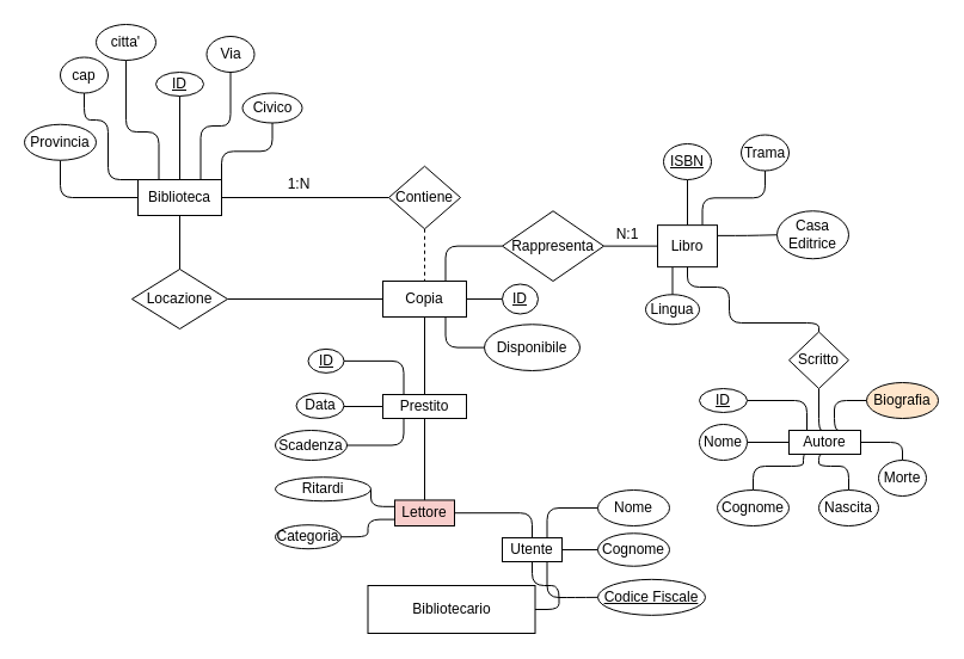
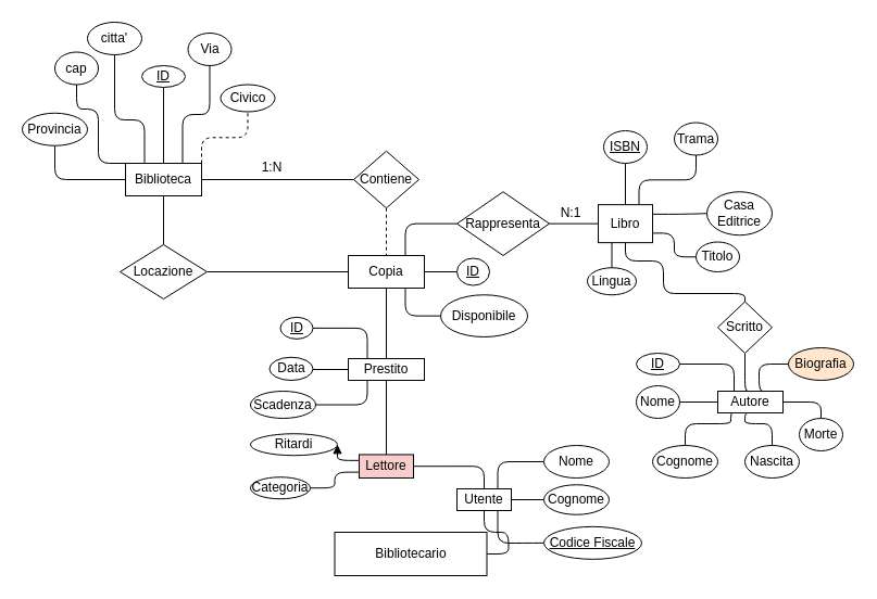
  <mxCell id="0" />
  <mxCell id="1" parent="0" />
  <mxCell id="2" style="edgeStyle=orthogonalEdgeStyle;rounded=1;orthogonalLoop=1;jettySize=auto;html=1;exitX=1;exitY=0.5;exitDx=0;exitDy=0;entryX=0;entryY=0.5;entryDx=0;entryDy=0;endArrow=none;startFill=0;" edge="1" parent="1" source="9" target="12"><mxGeometry relative="1" as="geometry"><mxPoint x="230" y="165" as="targetPoint" /></mxGeometry></mxCell>
  <mxCell id="3" style="edgeStyle=orthogonalEdgeStyle;rounded=1;orthogonalLoop=1;jettySize=auto;html=1;exitX=0.5;exitY=0;exitDx=0;exitDy=0;entryX=0.5;entryY=1;entryDx=0;entryDy=0;endArrow=none;startFill=0;" edge="1" parent="1" source="9" target="72"><mxGeometry relative="1" as="geometry" /></mxCell>
- <mxCell id="4" style="edgeStyle=orthogonalEdgeStyle;rounded=1;orthogonalLoop=1;jettySize=auto;html=1;exitX=1;exitY=0;exitDx=0;exitDy=0;entryX=0.5;entryY=1;entryDx=0;entryDy=0;endArrow=none;startFill=0;" edge="1" parent="1" source="9" target="57"><mxGeometry relative="1" as="geometry" /></mxCell>
+ <mxCell id="4" style="edgeStyle=orthogonalEdgeStyle;rounded=1;orthogonalLoop=1;jettySize=auto;html=1;exitX=1;exitY=0;exitDx=0;exitDy=0;entryX=0.5;entryY=1;entryDx=0;entryDy=0;endArrow=none;startFill=0;dashed=1;" edge="1" parent="1" source="9" target="57"><mxGeometry relative="1" as="geometry" /></mxCell>
  <mxCell id="5" style="edgeStyle=orthogonalEdgeStyle;rounded=1;orthogonalLoop=1;jettySize=auto;html=1;exitX=0.75;exitY=0;exitDx=0;exitDy=0;entryX=0.5;entryY=1;entryDx=0;entryDy=0;endArrow=none;startFill=0;" edge="1" parent="1" source="9" target="56"><mxGeometry relative="1" as="geometry" /></mxCell>
  <mxCell id="6" style="edgeStyle=orthogonalEdgeStyle;rounded=1;orthogonalLoop=1;jettySize=auto;html=1;exitX=0;exitY=0.5;exitDx=0;exitDy=0;entryX=0.5;entryY=1;entryDx=0;entryDy=0;endArrow=none;startFill=0;" edge="1" parent="1" source="9" target="59"><mxGeometry relative="1" as="geometry" /></mxCell>
  <mxCell id="7" style="edgeStyle=orthogonalEdgeStyle;rounded=1;orthogonalLoop=1;jettySize=auto;html=1;exitX=0;exitY=0;exitDx=0;exitDy=0;entryX=0.5;entryY=1;entryDx=0;entryDy=0;endArrow=none;startFill=0;" edge="1" parent="1" source="9" target="58"><mxGeometry relative="1" as="geometry"><Array as="points"><mxPoint x="90" y="150" /><mxPoint x="90" y="100" /><mxPoint x="70" y="100" /></Array></mxGeometry></mxCell>
  <mxCell id="8" style="edgeStyle=orthogonalEdgeStyle;rounded=1;orthogonalLoop=1;jettySize=auto;html=1;exitX=0.25;exitY=0;exitDx=0;exitDy=0;entryX=0.5;entryY=1;entryDx=0;entryDy=0;endArrow=none;startFill=0;" edge="1" parent="1" source="9" target="10"><mxGeometry relative="1" as="geometry"><Array as="points"><mxPoint x="133" y="110" /><mxPoint x="105" y="110" /></Array></mxGeometry></mxCell>
  <mxCell id="9" value="Biblioteca" style="rounded=0;whiteSpace=wrap;html=1;" vertex="1" parent="1"><mxGeometry x="115" y="150" width="70" height="30" as="geometry" /></mxCell>
  <mxCell id="10" value="citta'" style="ellipse;whiteSpace=wrap;html=1;rounded=1;" vertex="1" parent="1"><mxGeometry x="80" y="20" width="50" height="30" as="geometry" /></mxCell>
  <mxCell id="11" style="edgeStyle=orthogonalEdgeStyle;rounded=1;orthogonalLoop=1;jettySize=auto;html=1;exitX=0.5;exitY=1;exitDx=0;exitDy=0;entryX=0.5;entryY=0;entryDx=0;entryDy=0;endArrow=none;startFill=0;dashed=1;" edge="1" parent="1" source="12" target="65"><mxGeometry relative="1" as="geometry" /></mxCell>
  <mxCell id="12" value="Contiene" style="rhombus;whiteSpace=wrap;html=1;rounded=0;" vertex="1" parent="1"><mxGeometry x="325" y="138.75" width="60" height="52.5" as="geometry" /></mxCell>
  <mxCell id="13" style="edgeStyle=orthogonalEdgeStyle;rounded=1;orthogonalLoop=1;jettySize=auto;html=1;exitX=0.5;exitY=0;exitDx=0;exitDy=0;entryX=0.5;entryY=1;entryDx=0;entryDy=0;endArrow=none;startFill=0;" edge="1" parent="1" source="19" target="20"><mxGeometry relative="1" as="geometry" /></mxCell>
  <mxCell id="14" style="edgeStyle=orthogonalEdgeStyle;rounded=1;orthogonalLoop=1;jettySize=auto;html=1;exitX=0.75;exitY=0;exitDx=0;exitDy=0;entryX=0.5;entryY=1;entryDx=0;entryDy=0;endArrow=none;startFill=0;" edge="1" parent="1" source="19" target="31"><mxGeometry relative="1" as="geometry" /></mxCell>
  <mxCell id="15" style="edgeStyle=orthogonalEdgeStyle;rounded=1;orthogonalLoop=1;jettySize=auto;html=1;exitX=1;exitY=0.25;exitDx=0;exitDy=0;entryX=0;entryY=0.5;entryDx=0;entryDy=0;endArrow=none;startFill=0;" edge="1" parent="1" source="19" target="32"><mxGeometry relative="1" as="geometry" /></mxCell>
+ <mxCell id="16" style="edgeStyle=orthogonalEdgeStyle;rounded=1;orthogonalLoop=1;jettySize=auto;html=1;exitX=1;exitY=0.75;exitDx=0;exitDy=0;entryX=0;entryY=0.5;entryDx=0;entryDy=0;endArrow=none;startFill=0;" edge="1" parent="1" source="19" target="21"><mxGeometry relative="1" as="geometry" /></mxCell>
  <mxCell id="17" style="edgeStyle=orthogonalEdgeStyle;rounded=1;orthogonalLoop=1;jettySize=auto;html=1;exitX=0.25;exitY=1;exitDx=0;exitDy=0;entryX=0.5;entryY=0;entryDx=0;entryDy=0;endArrow=none;startFill=0;" edge="1" parent="1" source="19" target="39"><mxGeometry relative="1" as="geometry" /></mxCell>
  <mxCell id="18" style="edgeStyle=orthogonalEdgeStyle;rounded=1;orthogonalLoop=1;jettySize=auto;html=1;exitX=0;exitY=0.5;exitDx=0;exitDy=0;entryX=1;entryY=0.5;entryDx=0;entryDy=0;endArrow=none;startFill=0;" edge="1" parent="1" source="19" target="73"><mxGeometry relative="1" as="geometry" /></mxCell>
  <mxCell id="19" value="Libro" style="rounded=0;whiteSpace=wrap;html=1;" vertex="1" parent="1"><mxGeometry x="550" y="188.13" width="50" height="35" as="geometry" /></mxCell>
  <mxCell id="20" value="&lt;u&gt;ISBN&lt;/u&gt;" style="ellipse;whiteSpace=wrap;html=1;rounded=1;" vertex="1" parent="1"><mxGeometry x="555" y="120" width="40" height="30" as="geometry" /></mxCell>
+ <mxCell id="21" value="Titolo" style="ellipse;whiteSpace=wrap;html=1;rounded=1;" vertex="1" parent="1"><mxGeometry x="640" y="222.5" width="40" height="27.5" as="geometry" /></mxCell>
  <mxCell id="22" value="Scritto" style="rhombus;whiteSpace=wrap;html=1;rounded=0;" vertex="1" parent="1"><mxGeometry x="660" y="277.5" width="50" height="47.5" as="geometry" /></mxCell>
  <mxCell id="23" style="edgeStyle=orthogonalEdgeStyle;rounded=1;orthogonalLoop=1;jettySize=auto;html=1;exitX=0.25;exitY=0;exitDx=0;exitDy=0;entryX=1;entryY=0.5;entryDx=0;entryDy=0;endArrow=none;startFill=0;" edge="1" parent="1" source="30" target="33"><mxGeometry relative="1" as="geometry" /></mxCell>
  <mxCell id="24" style="edgeStyle=orthogonalEdgeStyle;rounded=1;orthogonalLoop=1;jettySize=auto;html=1;exitX=0;exitY=0.5;exitDx=0;exitDy=0;entryX=1;entryY=0.5;entryDx=0;entryDy=0;endArrow=none;startFill=0;" edge="1" parent="1" source="30" target="34"><mxGeometry relative="1" as="geometry" /></mxCell>
  <mxCell id="25" style="edgeStyle=orthogonalEdgeStyle;rounded=1;orthogonalLoop=1;jettySize=auto;html=1;exitX=0.25;exitY=1;exitDx=0;exitDy=0;entryX=0.5;entryY=0;entryDx=0;entryDy=0;endArrow=none;startFill=0;" edge="1" parent="1" source="30" target="35"><mxGeometry relative="1" as="geometry"><Array as="points"><mxPoint x="672" y="390" /><mxPoint x="630" y="390" /></Array></mxGeometry></mxCell>
  <mxCell id="26" style="edgeStyle=orthogonalEdgeStyle;rounded=1;orthogonalLoop=1;jettySize=auto;html=1;exitX=0.5;exitY=1;exitDx=0;exitDy=0;entryX=0.5;entryY=0;entryDx=0;entryDy=0;endArrow=none;startFill=0;" edge="1" parent="1" source="30" target="36"><mxGeometry relative="1" as="geometry"><Array as="points"><mxPoint x="685" y="390" /><mxPoint x="710" y="390" /></Array></mxGeometry></mxCell>
  <mxCell id="27" style="edgeStyle=orthogonalEdgeStyle;rounded=1;orthogonalLoop=1;jettySize=auto;html=1;exitX=1;exitY=0.5;exitDx=0;exitDy=0;entryX=0.5;entryY=0;entryDx=0;entryDy=0;endArrow=none;startFill=0;" edge="1" parent="1" source="30" target="37"><mxGeometry relative="1" as="geometry"><Array as="points"><mxPoint x="755" y="370" /></Array></mxGeometry></mxCell>
  <mxCell id="28" style="edgeStyle=orthogonalEdgeStyle;rounded=1;orthogonalLoop=1;jettySize=auto;html=1;exitX=0.75;exitY=0;exitDx=0;exitDy=0;entryX=0;entryY=0.5;entryDx=0;entryDy=0;endArrow=none;startFill=0;" edge="1" parent="1" source="30" target="38"><mxGeometry relative="1" as="geometry"><Array as="points"><mxPoint x="698" y="335" /></Array></mxGeometry></mxCell>
  <mxCell id="29" style="edgeStyle=orthogonalEdgeStyle;rounded=1;orthogonalLoop=1;jettySize=auto;html=1;exitX=0.5;exitY=0;exitDx=0;exitDy=0;entryX=0.5;entryY=1;entryDx=0;entryDy=0;endArrow=none;startFill=0;" edge="1" parent="1" source="30" target="22"><mxGeometry relative="1" as="geometry" /></mxCell>
  <mxCell id="30" value="Autore" style="rounded=0;whiteSpace=wrap;html=1;" vertex="1" parent="1"><mxGeometry x="660" y="360" width="60" height="20" as="geometry" /></mxCell>
  <mxCell id="31" value="Trama" style="ellipse;whiteSpace=wrap;html=1;rounded=1;" vertex="1" parent="1"><mxGeometry x="620" y="112.5" width="40" height="30" as="geometry" /></mxCell>
  <mxCell id="32" value="Casa Editrice" style="ellipse;whiteSpace=wrap;html=1;rounded=1;" vertex="1" parent="1"><mxGeometry x="650" y="176.25" width="60" height="40" as="geometry" /></mxCell>
  <mxCell id="33" value="&lt;u&gt;ID&lt;/u&gt;" style="ellipse;whiteSpace=wrap;html=1;rounded=1;" vertex="1" parent="1"><mxGeometry x="585" y="325" width="40" height="20" as="geometry" /></mxCell>
  <mxCell id="34" value="Nome" style="ellipse;whiteSpace=wrap;html=1;rounded=1;" vertex="1" parent="1"><mxGeometry x="585" y="355" width="40" height="30" as="geometry" /></mxCell>
  <mxCell id="35" value="Cognome" style="ellipse;whiteSpace=wrap;html=1;rounded=1;" vertex="1" parent="1"><mxGeometry x="600" y="410" width="60" height="30" as="geometry" /></mxCell>
  <mxCell id="36" value="Nascita" style="ellipse;whiteSpace=wrap;html=1;rounded=1;" vertex="1" parent="1"><mxGeometry x="685" y="410" width="50" height="30" as="geometry" /></mxCell>
  <mxCell id="37" value="Morte" style="ellipse;whiteSpace=wrap;html=1;rounded=1;" vertex="1" parent="1"><mxGeometry x="735" y="385" width="40" height="30" as="geometry" /></mxCell>
  <mxCell id="38" value="Biografia" style="ellipse;whiteSpace=wrap;html=1;rounded=1;fillColor=#ffe6cc;" vertex="1" parent="1"><mxGeometry x="725" y="320" width="60" height="30" as="geometry" /></mxCell>
  <mxCell id="39" value="Lingua" style="ellipse;whiteSpace=wrap;html=1;rounded=1;" vertex="1" parent="1"><mxGeometry x="540" y="246.25" width="45" height="25" as="geometry" /></mxCell>
  <mxCell id="40" style="edgeStyle=orthogonalEdgeStyle;rounded=1;orthogonalLoop=1;jettySize=auto;html=1;exitX=0.5;exitY=0;exitDx=0;exitDy=0;entryX=1;entryY=0.5;entryDx=0;entryDy=0;endArrow=none;startFill=0;" edge="1" parent="1" source="45" target="49"><mxGeometry relative="1" as="geometry" /></mxCell>
  <mxCell id="41" style="edgeStyle=orthogonalEdgeStyle;rounded=1;orthogonalLoop=1;jettySize=auto;html=1;exitX=0.5;exitY=1;exitDx=0;exitDy=0;entryX=1;entryY=0.5;entryDx=0;entryDy=0;endArrow=none;startFill=0;" edge="1" parent="1" source="45" target="50"><mxGeometry relative="1" as="geometry" /></mxCell>
  <mxCell id="42" style="edgeStyle=orthogonalEdgeStyle;rounded=1;orthogonalLoop=1;jettySize=auto;html=1;exitX=0.75;exitY=0;exitDx=0;exitDy=0;entryX=0;entryY=0.5;entryDx=0;entryDy=0;endArrow=none;startFill=0;" edge="1" parent="1" source="45" target="53"><mxGeometry relative="1" as="geometry" /></mxCell>
  <mxCell id="43" style="edgeStyle=orthogonalEdgeStyle;rounded=1;orthogonalLoop=1;jettySize=auto;html=1;exitX=1;exitY=0.5;exitDx=0;exitDy=0;entryX=0;entryY=0.5;entryDx=0;entryDy=0;endArrow=none;startFill=0;" edge="1" parent="1" source="45" target="55"><mxGeometry relative="1" as="geometry" /></mxCell>
  <mxCell id="44" style="edgeStyle=orthogonalEdgeStyle;rounded=1;orthogonalLoop=1;jettySize=auto;html=1;exitX=0.75;exitY=1;exitDx=0;exitDy=0;entryX=0;entryY=0.5;entryDx=0;entryDy=0;endArrow=none;startFill=0;" edge="1" parent="1" source="45" target="52"><mxGeometry relative="1" as="geometry"><Array as="points"><mxPoint x="457" y="500" /><mxPoint x="480" y="500" /></Array></mxGeometry></mxCell>
  <mxCell id="45" value="Utente" style="rounded=0;whiteSpace=wrap;html=1;" vertex="1" parent="1"><mxGeometry x="420" y="450" width="50" height="20" as="geometry" /></mxCell>
- <mxCell id="46" style="edgeStyle=orthogonalEdgeStyle;rounded=1;orthogonalLoop=1;jettySize=auto;html=1;exitX=0;exitY=0.25;exitDx=0;exitDy=0;entryX=1;entryY=0.5;entryDx=0;entryDy=0;endArrow=none;startFill=0;" edge="1" parent="1" source="49" target="54"><mxGeometry relative="1" as="geometry" /></mxCell>
+ <mxCell id="46" style="edgeStyle=orthogonalEdgeStyle;rounded=1;orthogonalLoop=1;jettySize=auto;html=1;exitX=0;exitY=0.25;exitDx=0;exitDy=0;entryX=1;entryY=0.5;entryDx=0;entryDy=0;endArrow=block;startFill=0;" edge="1" parent="1" source="49" target="54"><mxGeometry relative="1" as="geometry" /></mxCell>
  <mxCell id="47" style="edgeStyle=orthogonalEdgeStyle;rounded=1;orthogonalLoop=1;jettySize=auto;html=1;exitX=0;exitY=0.75;exitDx=0;exitDy=0;entryX=1;entryY=0.5;entryDx=0;entryDy=0;endArrow=none;startFill=0;" edge="1" parent="1" source="49" target="51"><mxGeometry relative="1" as="geometry" /></mxCell>
  <mxCell id="48" style="edgeStyle=orthogonalEdgeStyle;rounded=1;orthogonalLoop=1;jettySize=auto;html=1;exitX=0.5;exitY=0;exitDx=0;exitDy=0;entryX=0.5;entryY=1;entryDx=0;entryDy=0;endArrow=none;startFill=0;" edge="1" parent="1" source="49" target="80"><mxGeometry relative="1" as="geometry" /></mxCell>
  <mxCell id="49" value="Lettore" style="rounded=0;whiteSpace=wrap;html=1;fillColor=#f8cecc;" vertex="1" parent="1"><mxGeometry x="330" y="418.45" width="50" height="21.55" as="geometry" /></mxCell>
  <mxCell id="50" value="Bibliotecario" style="rounded=0;whiteSpace=wrap;html=1;" vertex="1" parent="1"><mxGeometry x="307.5" y="490" width="140" height="40" as="geometry" /></mxCell>
  <mxCell id="51" value="Categoria" style="ellipse;whiteSpace=wrap;html=1;rounded=1;" vertex="1" parent="1"><mxGeometry x="230" y="439.23" width="55" height="20" as="geometry" /></mxCell>
  <mxCell id="52" value="&lt;u&gt;Codice Fiscale&lt;/u&gt;" style="ellipse;whiteSpace=wrap;html=1;rounded=1;" vertex="1" parent="1"><mxGeometry x="500" y="484.85" width="90" height="30" as="geometry" /></mxCell>
  <mxCell id="53" value="Nome" style="ellipse;whiteSpace=wrap;html=1;rounded=1;" vertex="1" parent="1"><mxGeometry x="500" y="410" width="60" height="30" as="geometry" /></mxCell>
  <mxCell id="54" value="Ritardi" style="ellipse;whiteSpace=wrap;html=1;rounded=1;" vertex="1" parent="1"><mxGeometry x="230" y="399.23" width="80" height="20" as="geometry" /></mxCell>
  <mxCell id="55" value="Cognome" style="ellipse;whiteSpace=wrap;html=1;rounded=1;" vertex="1" parent="1"><mxGeometry x="500" y="446.25" width="60" height="27.5" as="geometry" /></mxCell>
  <mxCell id="56" value="Via" style="ellipse;whiteSpace=wrap;html=1;rounded=1;" vertex="1" parent="1"><mxGeometry x="172.5" y="30" width="40" height="30" as="geometry" /></mxCell>
  <mxCell id="57" value="Civico" style="ellipse;whiteSpace=wrap;html=1;rounded=1;" vertex="1" parent="1"><mxGeometry x="202.5" y="77.5" width="50" height="25" as="geometry" /></mxCell>
  <mxCell id="58" value="cap" style="ellipse;whiteSpace=wrap;html=1;rounded=1;" vertex="1" parent="1"><mxGeometry x="50" y="47.5" width="40" height="30" as="geometry" /></mxCell>
  <mxCell id="59" value="Provincia" style="ellipse;whiteSpace=wrap;html=1;rounded=1;" vertex="1" parent="1"><mxGeometry x="20" y="103.75" width="60" height="30" as="geometry" /></mxCell>
  <mxCell id="60" style="edgeStyle=orthogonalEdgeStyle;rounded=1;orthogonalLoop=1;jettySize=auto;html=1;exitX=0;exitY=0.5;exitDx=0;exitDy=0;entryX=1;entryY=0.5;entryDx=0;entryDy=0;endArrow=none;startFill=0;" edge="1" parent="1" source="65" target="75"><mxGeometry relative="1" as="geometry" /></mxCell>
  <mxCell id="61" style="edgeStyle=orthogonalEdgeStyle;rounded=1;orthogonalLoop=1;jettySize=auto;html=1;exitX=0.75;exitY=0;exitDx=0;exitDy=0;entryX=0;entryY=0.5;entryDx=0;entryDy=0;startArrow=none;startFill=0;endArrow=none;" edge="1" parent="1" source="65" target="73"><mxGeometry relative="1" as="geometry" /></mxCell>
  <mxCell id="62" style="edgeStyle=orthogonalEdgeStyle;rounded=1;orthogonalLoop=1;jettySize=auto;html=1;exitX=1;exitY=0.5;exitDx=0;exitDy=0;entryX=0;entryY=0.5;entryDx=0;entryDy=0;endArrow=none;startFill=0;" edge="1" parent="1" source="65" target="66"><mxGeometry relative="1" as="geometry" /></mxCell>
  <mxCell id="63" style="edgeStyle=orthogonalEdgeStyle;rounded=1;orthogonalLoop=1;jettySize=auto;html=1;exitX=0.75;exitY=1;exitDx=0;exitDy=0;entryX=0;entryY=0.5;entryDx=0;entryDy=0;endArrow=none;startFill=0;" edge="1" parent="1" source="65" target="67"><mxGeometry relative="1" as="geometry" /></mxCell>
  <mxCell id="64" style="edgeStyle=orthogonalEdgeStyle;rounded=1;orthogonalLoop=1;jettySize=auto;html=1;exitX=0.5;exitY=1;exitDx=0;exitDy=0;entryX=0.5;entryY=0;entryDx=0;entryDy=0;endArrow=none;startFill=0;" edge="1" parent="1" source="65" target="80"><mxGeometry relative="1" as="geometry" /></mxCell>
  <mxCell id="65" value="Copia" style="rounded=0;whiteSpace=wrap;html=1;" vertex="1" parent="1"><mxGeometry x="320" y="235" width="70" height="30" as="geometry" /></mxCell>
  <mxCell id="66" value="&lt;u&gt;ID&lt;/u&gt;" style="ellipse;whiteSpace=wrap;html=1;rounded=1;" vertex="1" parent="1"><mxGeometry x="420" y="237.5" width="30" height="25" as="geometry" /></mxCell>
  <mxCell id="67" value="Disponibile" style="ellipse;whiteSpace=wrap;html=1;rounded=1;" vertex="1" parent="1"><mxGeometry x="405" y="271.25" width="80" height="38.75" as="geometry" /></mxCell>
  <mxCell id="68" value="&lt;u&gt;ID&lt;/u&gt;" style="ellipse;whiteSpace=wrap;html=1;rounded=1;" vertex="1" parent="1"><mxGeometry x="257.5" y="291.88" width="30" height="20" as="geometry" /></mxCell>
  <mxCell id="69" value="Data" style="ellipse;whiteSpace=wrap;html=1;rounded=1;" vertex="1" parent="1"><mxGeometry x="247.5" y="328.76" width="40" height="21.24" as="geometry" /></mxCell>
  <mxCell id="70" value="Scadenza" style="ellipse;whiteSpace=wrap;html=1;rounded=1;" vertex="1" parent="1"><mxGeometry x="230" y="360" width="60" height="25" as="geometry" /></mxCell>
  <mxCell id="71" value="1:N" style="text;html=1;align=center;verticalAlign=middle;whiteSpace=wrap;rounded=0;" vertex="1" parent="1"><mxGeometry x="230" y="142.5" width="40" height="22.5" as="geometry" /></mxCell>
  <mxCell id="72" value="&lt;u&gt;ID&lt;/u&gt;" style="ellipse;whiteSpace=wrap;html=1;rounded=1;" vertex="1" parent="1"><mxGeometry x="130" y="60" width="40" height="20" as="geometry" /></mxCell>
  <mxCell id="73" value="Rappresenta" style="rhombus;whiteSpace=wrap;html=1;rounded=0;" vertex="1" parent="1"><mxGeometry x="420" y="176.25" width="85" height="58.75" as="geometry" /></mxCell>
  <mxCell id="74" style="edgeStyle=orthogonalEdgeStyle;rounded=1;orthogonalLoop=1;jettySize=auto;html=1;exitX=0.5;exitY=0;exitDx=0;exitDy=0;entryX=0.5;entryY=1;entryDx=0;entryDy=0;endArrow=none;startFill=0;" edge="1" parent="1" source="75" target="9"><mxGeometry relative="1" as="geometry" /></mxCell>
  <mxCell id="75" value="Locazione" style="rhombus;whiteSpace=wrap;html=1;rounded=0;" vertex="1" parent="1"><mxGeometry x="110" y="225" width="80" height="50" as="geometry" /></mxCell>
  <mxCell id="76" style="edgeStyle=orthogonalEdgeStyle;rounded=1;orthogonalLoop=1;jettySize=auto;html=1;exitX=0.5;exitY=1;exitDx=0;exitDy=0;entryX=0.5;entryY=0;entryDx=0;entryDy=0;endArrow=none;startFill=0;" edge="1" parent="1" source="19" target="22"><mxGeometry relative="1" as="geometry"><mxPoint x="660" y="280" as="targetPoint" /><Array as="points"><mxPoint x="575" y="240" /><mxPoint x="610" y="240" /><mxPoint x="610" y="270" /><mxPoint x="685" y="270" /></Array></mxGeometry></mxCell>
  <mxCell id="77" style="edgeStyle=orthogonalEdgeStyle;rounded=1;orthogonalLoop=1;jettySize=auto;html=1;exitX=0.25;exitY=0;exitDx=0;exitDy=0;entryX=1;entryY=0.5;entryDx=0;entryDy=0;endArrow=none;startFill=0;" edge="1" parent="1" source="80" target="68"><mxGeometry relative="1" as="geometry" /></mxCell>
  <mxCell id="78" style="edgeStyle=orthogonalEdgeStyle;rounded=1;orthogonalLoop=1;jettySize=auto;html=1;exitX=0;exitY=0.5;exitDx=0;exitDy=0;entryX=1;entryY=0.5;entryDx=0;entryDy=0;endArrow=none;startFill=0;" edge="1" parent="1" source="80" target="69"><mxGeometry relative="1" as="geometry" /></mxCell>
  <mxCell id="79" style="edgeStyle=orthogonalEdgeStyle;rounded=1;orthogonalLoop=1;jettySize=auto;html=1;exitX=0.25;exitY=1;exitDx=0;exitDy=0;entryX=1;entryY=0.5;entryDx=0;entryDy=0;endArrow=none;startFill=0;" edge="1" parent="1" source="80" target="70"><mxGeometry relative="1" as="geometry" /></mxCell>
  <mxCell id="80" value="Prestito" style="rounded=0;whiteSpace=wrap;html=1;" vertex="1" parent="1"><mxGeometry x="320" y="330" width="70" height="20" as="geometry" /></mxCell>
  <mxCell id="81" value="N:1" style="text;html=1;align=center;verticalAlign=middle;whiteSpace=wrap;rounded=0;" vertex="1" parent="1"><mxGeometry x="510" y="187.5" width="30" height="17.5" as="geometry" /></mxCell>
